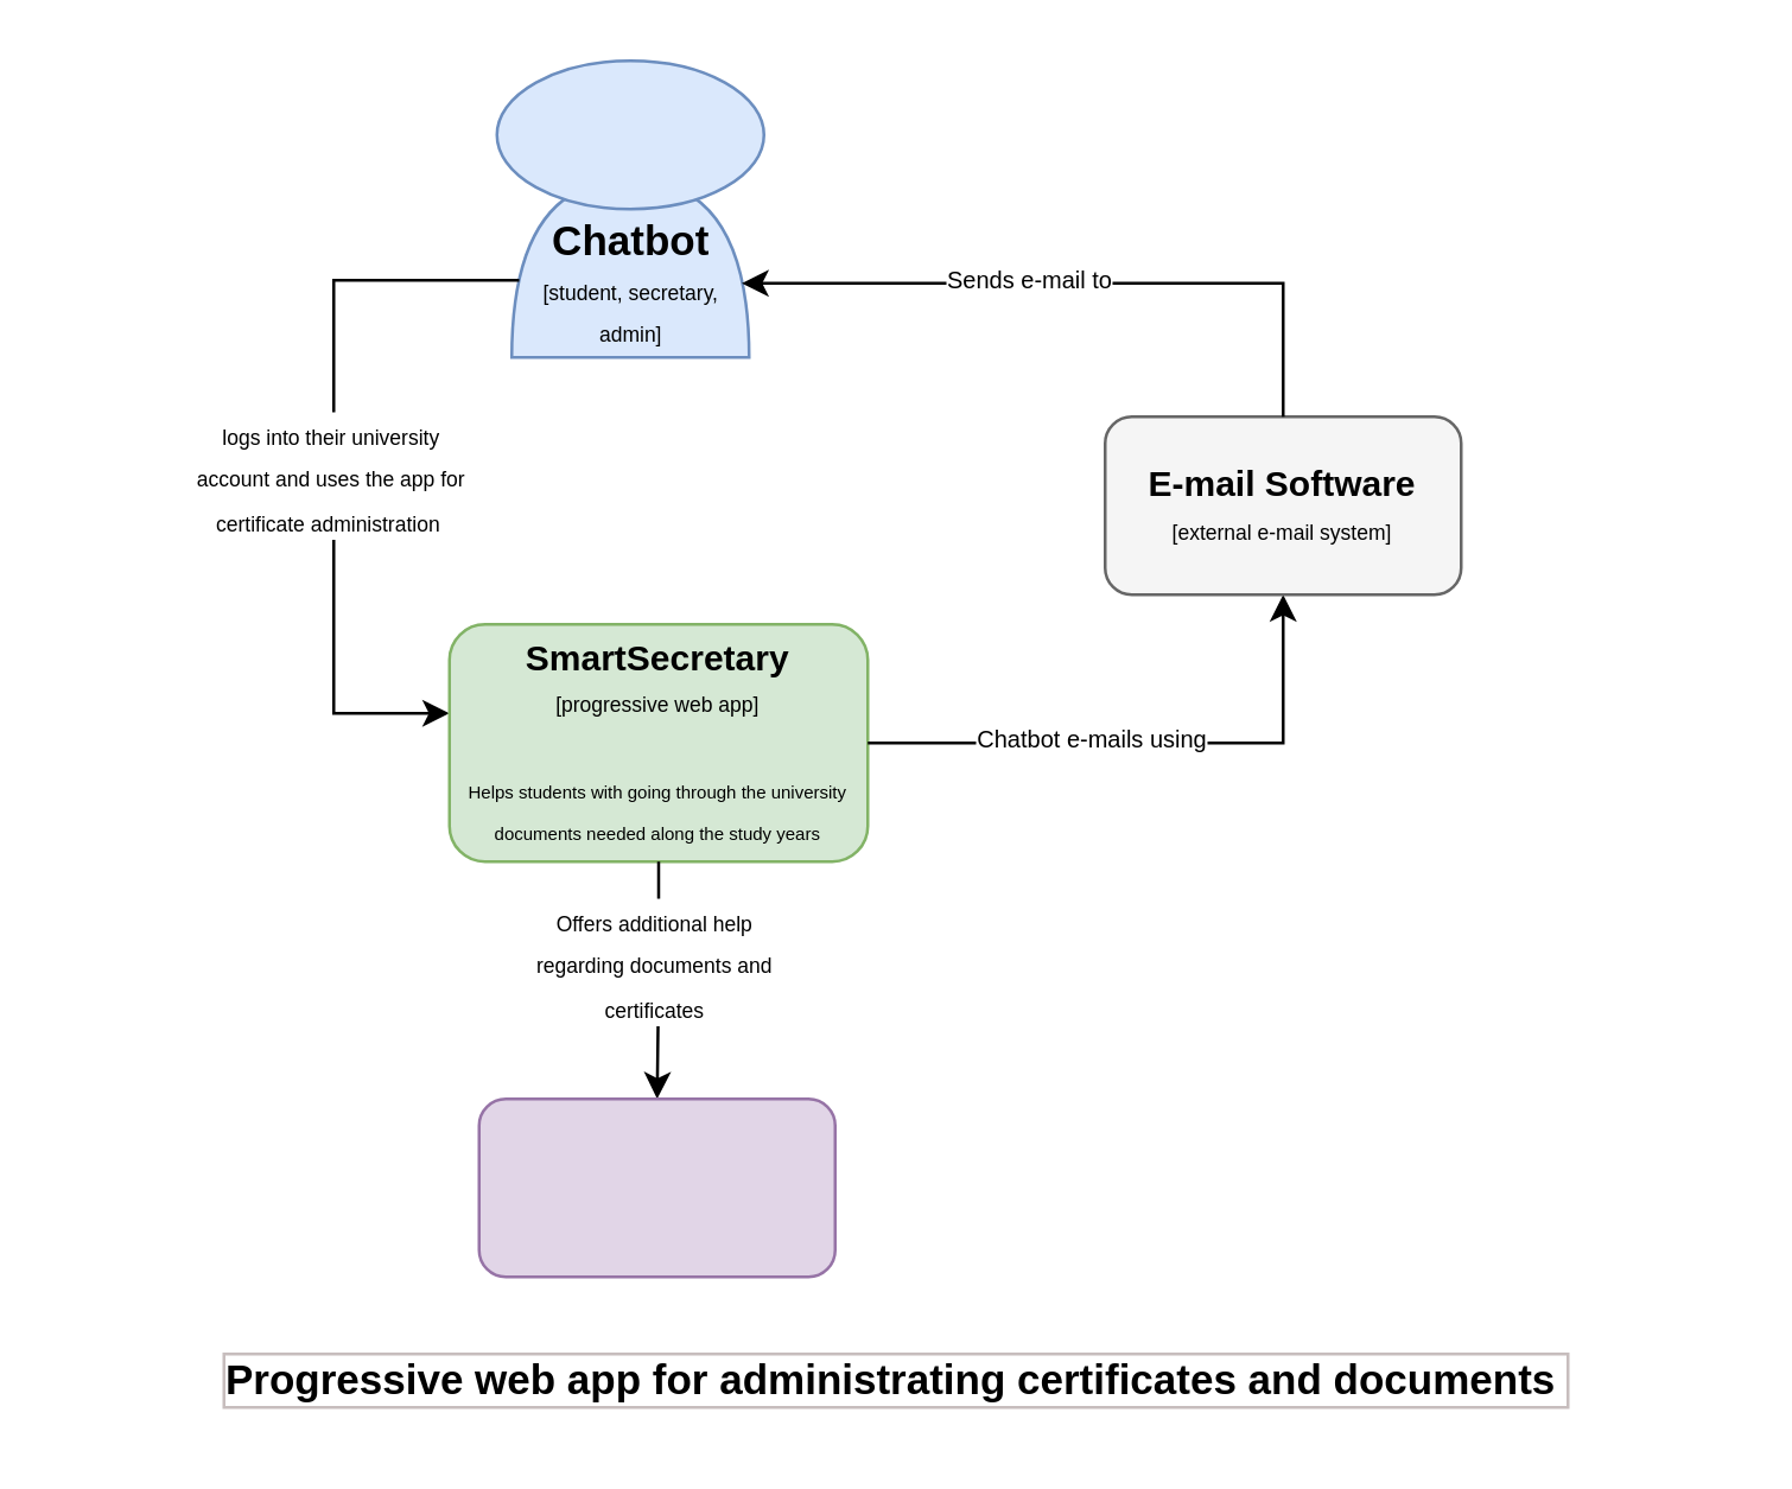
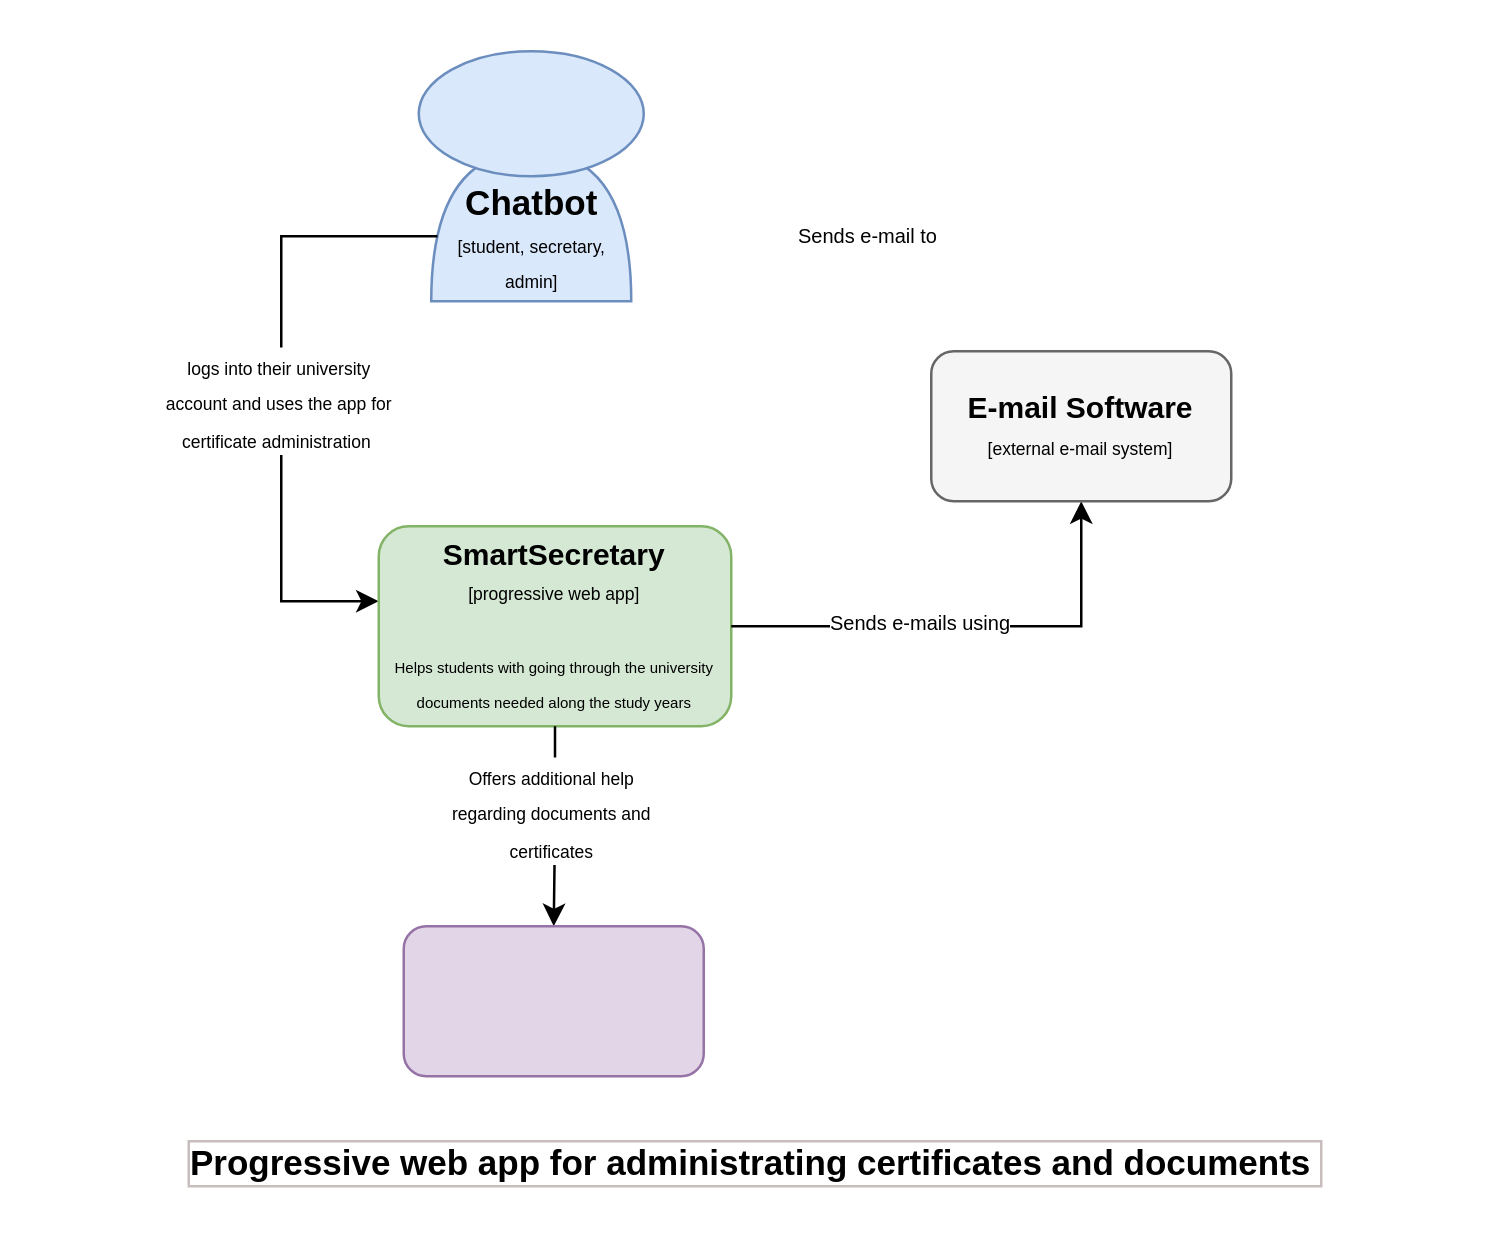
  <mxCell id="0" />
  <mxCell id="1" parent="0" />
  <mxCell id="2" value="" style="shape=or;whiteSpace=wrap;html=1;rotation=-90;fontStyle=3;fillColor=#dae8fc;strokeColor=#6c8ebf;" vertex="1" parent="1"><mxGeometry x="182" y="50" width="60" height="80" as="geometry" /></mxCell>
  <mxCell id="3" value="" style="ellipse;whiteSpace=wrap;html=1;labelBackgroundColor=none;labelBorderColor=none;fillColor=#dae8fc;strokeColor=#6c8ebf;" vertex="1" parent="1"><mxGeometry x="167" y="20" width="90" height="50" as="geometry" /></mxCell>
  <mxCell id="4" value="" style="edgeStyle=orthogonalEdgeStyle;rounded=0;orthogonalLoop=1;jettySize=auto;html=1;" edge="1" parent="1" source="5" target="6"><mxGeometry relative="1" as="geometry"><Array as="points"><mxPoint x="112" y="94" /><mxPoint x="112" y="240" /></Array></mxGeometry></mxCell>
  <mxCell id="5" value="&lt;font style=&quot;font-size: 14px;&quot;&gt;&lt;b&gt;Chatbot&lt;/b&gt;&lt;/font&gt;&lt;div&gt;&lt;font style=&quot;font-size: 7px;&quot;&gt;[student, secretary, admin]&lt;/font&gt;&lt;/div&gt;" style="text;html=1;align=center;verticalAlign=middle;whiteSpace=wrap;rounded=0;" vertex="1" parent="1"><mxGeometry x="174.5" y="70" width="75" height="50" as="geometry" /></mxCell>
  <mxCell id="6" value="" style="rounded=1;whiteSpace=wrap;html=1;fillColor=#d5e8d4;strokeColor=#82b366;" vertex="1" parent="1"><mxGeometry x="151" y="210" width="141" height="80" as="geometry" /></mxCell>
  <mxCell id="7" style="edgeStyle=orthogonalEdgeStyle;rounded=0;orthogonalLoop=1;jettySize=auto;html=1;entryX=0.5;entryY=1;entryDx=0;entryDy=0;" edge="1" parent="1" source="9" target="11"><mxGeometry relative="1" as="geometry"><mxPoint x="452" y="240" as="targetPoint" /></mxGeometry></mxCell>
  <mxCell id="8" style="edgeStyle=orthogonalEdgeStyle;rounded=0;orthogonalLoop=1;jettySize=auto;html=1;entryX=0.5;entryY=0;entryDx=0;entryDy=0;" edge="1" parent="1" source="9" target="16"><mxGeometry relative="1" as="geometry" /></mxCell>
  <mxCell id="9" value="&lt;b&gt;SmartSecretary&lt;/b&gt;&lt;div&gt;&lt;font style=&quot;font-size: 7px;&quot;&gt;[progressive web app]&lt;/font&gt;&lt;/div&gt;&lt;div&gt;&lt;font style=&quot;font-size: 7px;&quot;&gt;&lt;br&gt;&lt;/font&gt;&lt;/div&gt;&lt;div&gt;&lt;font style=&quot;font-size: 6px;&quot;&gt;Helps students with going through the university documents needed along the study years&lt;/font&gt;&lt;/div&gt;" style="text;html=1;align=center;verticalAlign=middle;whiteSpace=wrap;rounded=0;" vertex="1" parent="1"><mxGeometry x="151" y="210" width="141" height="80" as="geometry" /></mxCell>
  <mxCell id="10" value="&lt;font style=&quot;font-size: 7px;&quot;&gt;logs into their university account and uses the app for&lt;/font&gt;&lt;div&gt;&lt;font style=&quot;font-size: 7px;&quot;&gt;certificate administration&amp;nbsp;&lt;/font&gt;&lt;/div&gt;" style="text;html=1;align=center;verticalAlign=middle;whiteSpace=wrap;rounded=0;labelBorderColor=none;labelBackgroundColor=default;" vertex="1" parent="1"><mxGeometry x="62" y="130" width="98.5" height="60" as="geometry" /></mxCell>
  <mxCell id="11" value="" style="rounded=1;whiteSpace=wrap;html=1;fillColor=#f5f5f5;fontColor=#333333;strokeColor=#666666;" vertex="1" parent="1"><mxGeometry x="372" y="140" width="120" height="60" as="geometry" /></mxCell>
- <mxCell id="12" style="edgeStyle=orthogonalEdgeStyle;rounded=0;orthogonalLoop=1;jettySize=auto;html=1;entryX=1;entryY=0.5;entryDx=0;entryDy=0;" edge="1" parent="1" source="13" target="5"><mxGeometry relative="1" as="geometry"><Array as="points"><mxPoint x="432" y="95" /></Array></mxGeometry></mxCell>
  <mxCell id="13" value="&lt;b&gt;E-mail Software&lt;/b&gt;&lt;div&gt;&lt;font style=&quot;font-size: 7px;&quot;&gt;[external e-mail system]&lt;/font&gt;&lt;/div&gt;" style="text;html=1;align=center;verticalAlign=middle;whiteSpace=wrap;rounded=0;" vertex="1" parent="1"><mxGeometry x="372" y="140" width="120" height="60" as="geometry" /></mxCell>
- <mxCell id="14" value="&lt;font style=&quot;font-size: 8px;&quot;&gt;Chatbot e-mails using&lt;/font&gt;" style="text;html=1;align=center;verticalAlign=middle;whiteSpace=wrap;rounded=0;labelBackgroundColor=default;" vertex="1" parent="1"><mxGeometry x="313" y="223" width="110" height="50" as="geometry" /></mxCell>
+ <mxCell id="14" value="&lt;font style=&quot;font-size: 8px;&quot;&gt;Sends e-mails using&lt;/font&gt;" style="text;html=1;align=center;verticalAlign=middle;whiteSpace=wrap;rounded=0;labelBackgroundColor=default;" vertex="1" parent="1"><mxGeometry x="313" y="223" width="110" height="50" as="geometry" /></mxCell>
  <mxCell id="15" value="&lt;font style=&quot;font-size: 8px;&quot;&gt;Sends e-mail to&lt;/font&gt;" style="text;html=1;align=center;verticalAlign=middle;whiteSpace=wrap;rounded=0;labelBackgroundColor=default;" vertex="1" parent="1"><mxGeometry x="292" y="68" width="110" height="50" as="geometry" /></mxCell>
  <mxCell id="16" value="" style="rounded=1;whiteSpace=wrap;html=1;fillColor=#e1d5e7;strokeColor=#9673a6;" vertex="1" parent="1"><mxGeometry x="161" y="370" width="120" height="60" as="geometry" /></mxCell>
  <mxCell id="17" value="&lt;span style=&quot;font-size: 7px;&quot;&gt;Offers additional help regarding documents and certificates&lt;/span&gt;" style="text;html=1;align=center;verticalAlign=middle;whiteSpace=wrap;rounded=0;labelBorderColor=none;labelBackgroundColor=default;" vertex="1" parent="1"><mxGeometry x="170.5" y="294" width="98.5" height="60" as="geometry" /></mxCell>
  <mxCell id="18" value="&lt;b&gt;&lt;font style=&quot;font-size: 14px;&quot;&gt;Progressive web app for administrating certificates and documents&amp;nbsp;&lt;/font&gt;&lt;/b&gt;" style="text;html=1;align=center;verticalAlign=middle;whiteSpace=wrap;rounded=0;labelBorderColor=light-dark(#c7bdbd, #ededed);" vertex="1" parent="1"><mxGeometry x="20.5" y="450" width="561.5" height="30" as="geometry" /></mxCell>
